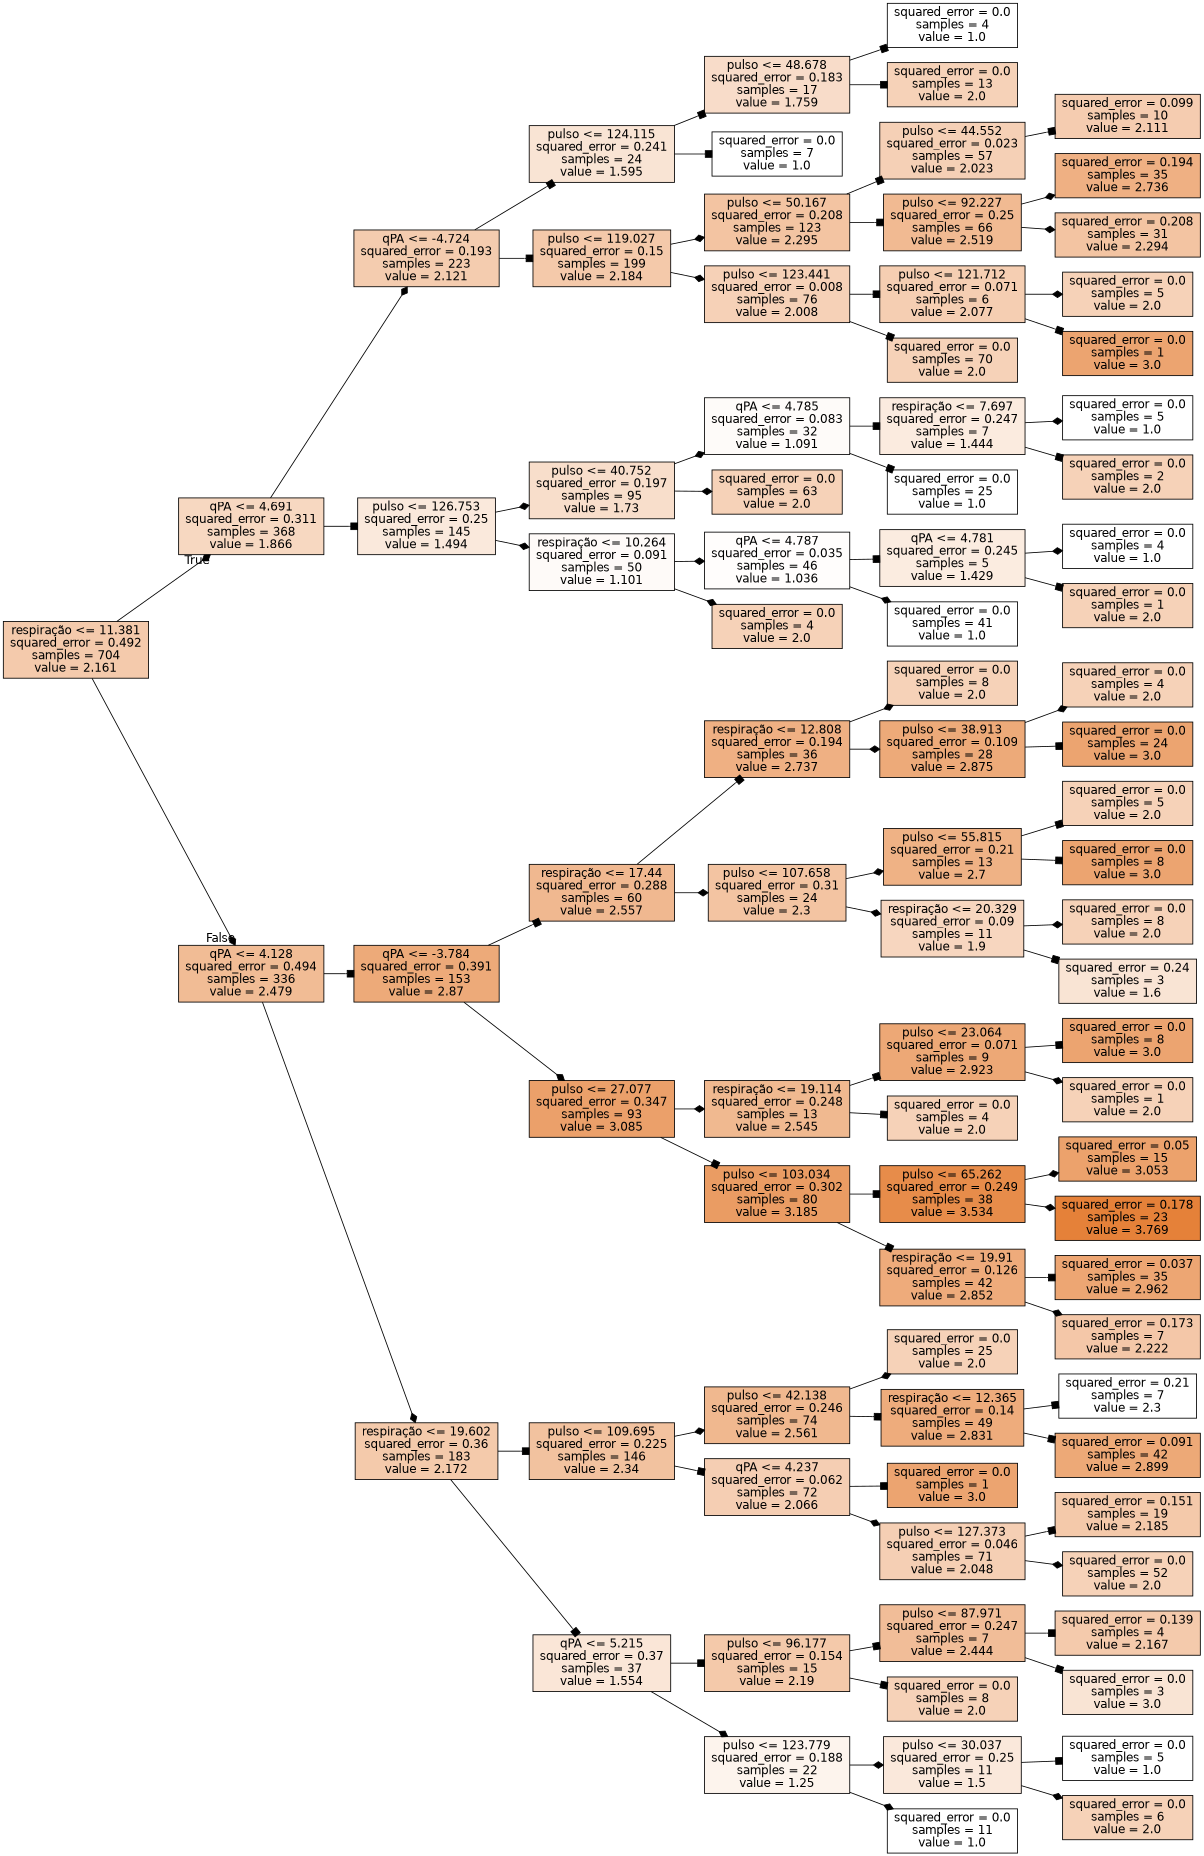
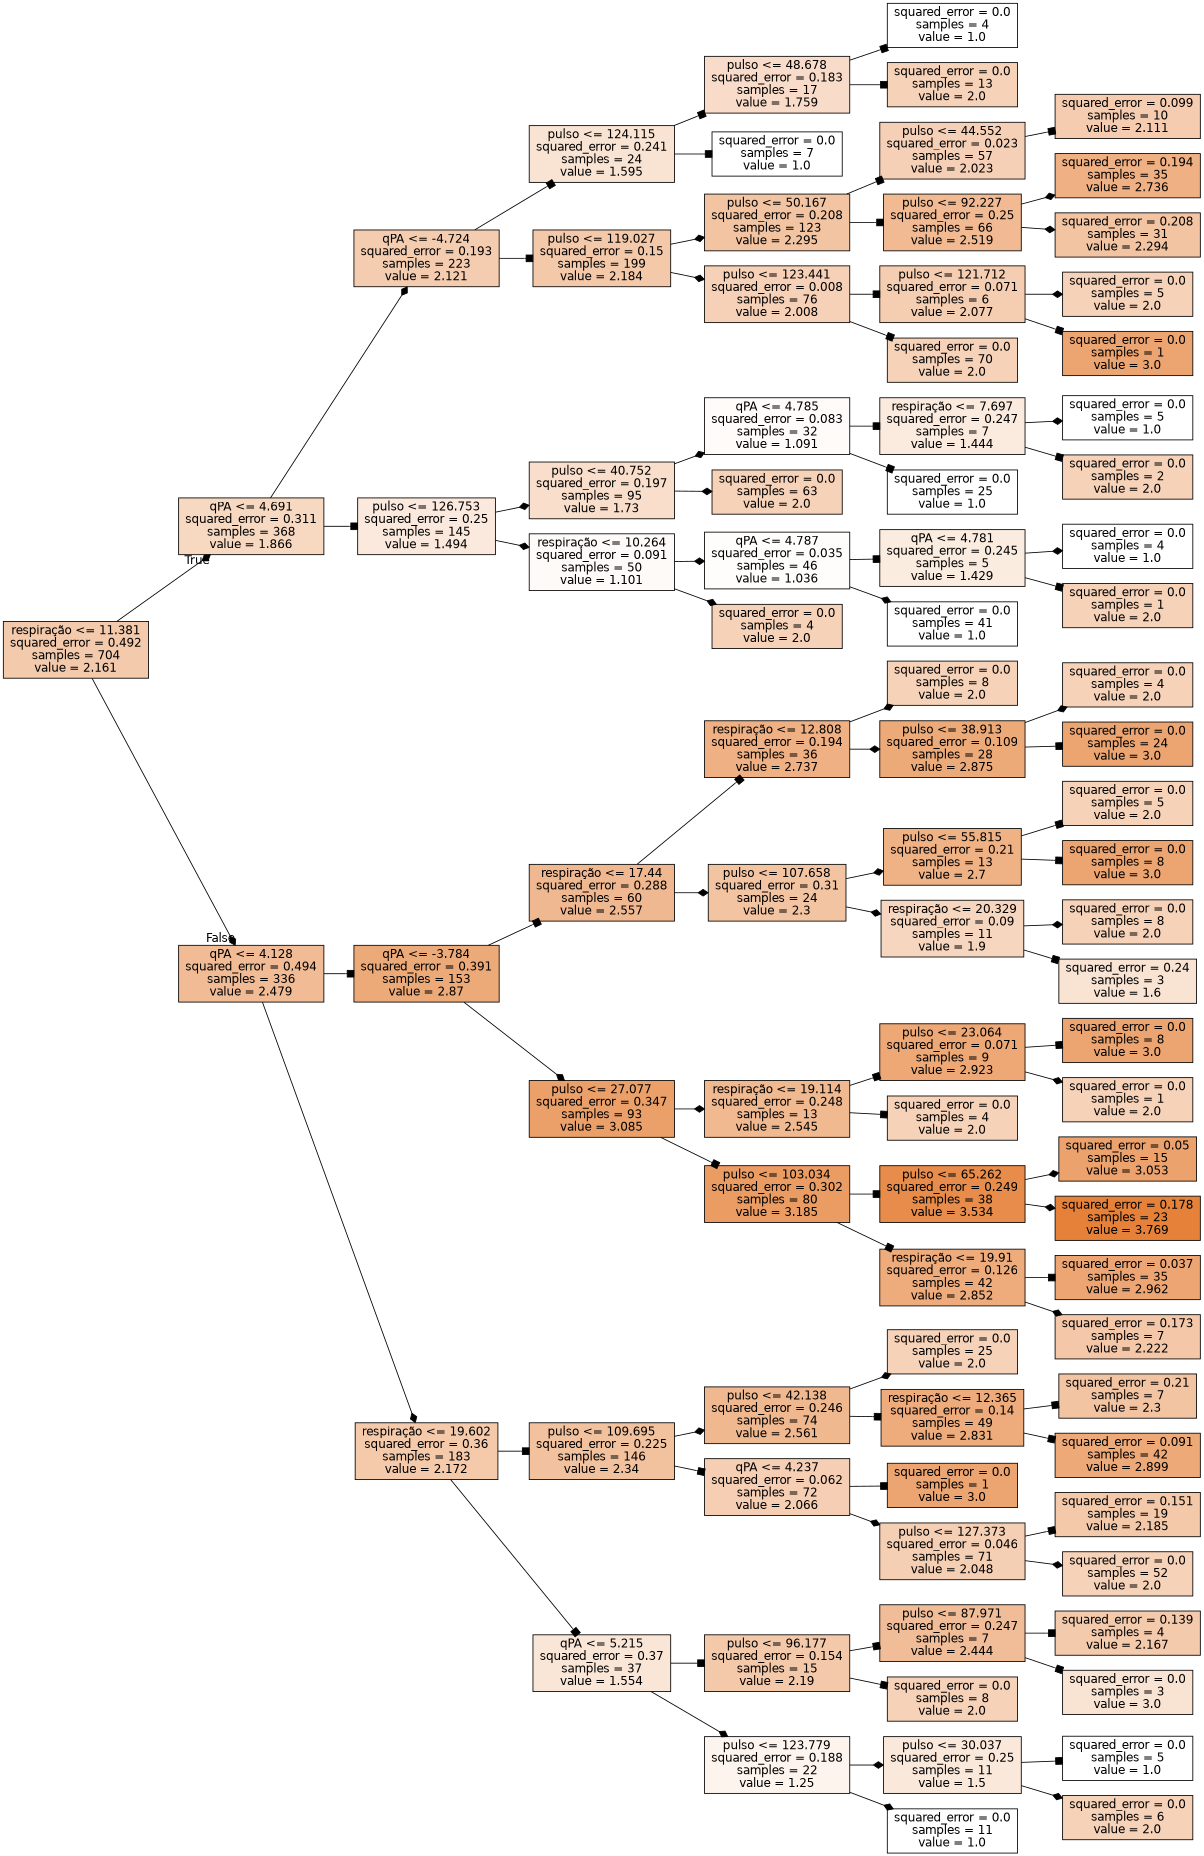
  digraph {
    rankdir=LR
    node [color=black fillcolor="#f6d2b8" fontname=helvetica shape=box style=filled]
    edge [arrowhead=box fontname=helvetica]
    n1 [fillcolor="#f4caac" label="respiração <= 11.381\nsquared_error = 0.492\nsamples = 704\nvalue = 2.161"]
    n2 [fillcolor="#f7d8c1" label="qPA <= 4.691\nsquared_error = 0.311\nsamples = 368\nvalue = 1.866"]
    n3 [fillcolor="#f1bc95" label="qPA <= 4.128\nsquared_error = 0.494\nsamples = 336\nvalue = 2.479"]
    n4 [fillcolor="#f4ccaf" label="qPA <= -4.724\nsquared_error = 0.193\nsamples = 223\nvalue = 2.121"]
    n5 [fillcolor="#fae9dc" label="pulso <= 126.753\nsquared_error = 0.25\nsamples = 145\nvalue = 1.494"]
    n6 [fillcolor="#edaa79" label="qPA <= -3.784\nsquared_error = 0.391\nsamples = 153\nvalue = 2.87"]
    n7 [fillcolor="#f4caab" label="respiração <= 19.602\nsquared_error = 0.36\nsamples = 183\nvalue = 2.172"]
    n8 [fillcolor="#f9e4d4" label="pulso <= 124.115\nsquared_error = 0.241\nsamples = 24\nvalue = 1.595"]
    n9 [fillcolor="#f4c9aa" label="pulso <= 119.027\nsquared_error = 0.15\nsamples = 199\nvalue = 2.184"]
    n10 [fillcolor="#f8decb" label="pulso <= 40.752\nsquared_error = 0.197\nsamples = 95\nvalue = 1.73"]
    n11 [fillcolor="#fefaf8" label="respiração <= 10.264\nsquared_error = 0.091\nsamples = 50\nvalue = 1.101"]
    n12 [fillcolor="#f8dcc9" label="pulso <= 48.678\nsquared_error = 0.183\nsamples = 17\nvalue = 1.759"]
    n13 [fillcolor="#ffffff" label="squared_error = 0.0\nsamples = 7\nvalue = 1.0"]
    n14 [fillcolor="#f3c4a2" label="pulso <= 50.167\nsquared_error = 0.208\nsamples = 123\nvalue = 2.295"]
    n15 [fillcolor="#f6d1b7" label="pulso <= 123.441\nsquared_error = 0.008\nsamples = 76\nvalue = 2.008"]
    n16 [fillcolor="#ffffff" label="squared_error = 0.0\nsamples = 4\nvalue = 1.0"]
    n17 [label="squared_error = 0.0\nsamples = 13\nvalue = 2.0"]
    n18 [fillcolor="#f5d0b6" label="pulso <= 44.552\nsquared_error = 0.023\nsamples = 57\nvalue = 2.023"]
    n19 [fillcolor="#f1ba92" label="pulso <= 92.227\nsquared_error = 0.25\nsamples = 66\nvalue = 2.519"]
    n20 [fillcolor="#f5ceb2" label="pulso <= 121.712\nsquared_error = 0.071\nsamples = 6\nvalue = 2.077"]
    n21 [label="squared_error = 0.0\nsamples = 70\nvalue = 2.0"]
    n22 [fillcolor="#f5ccb0" label="squared_error = 0.099\nsamples = 10\nvalue = 2.111"]
    n23 [fillcolor="#efb083" label="squared_error = 0.194\nsamples = 35\nvalue = 2.736"]
    n24 [fillcolor="#f3c4a2" label="squared_error = 0.208\nsamples = 31\nvalue = 2.294"]
    n25 [label="squared_error = 0.0\nsamples = 5\nvalue = 2.0"]
    n26 [fillcolor="#eca470" label="squared_error = 0.0\nsamples = 1\nvalue = 3.0"]
    n27 [fillcolor="#fefbf9" label="qPA <= 4.785\nsquared_error = 0.083\nsamples = 32\nvalue = 1.091"]
    n28 [label="squared_error = 0.0\nsamples = 63\nvalue = 2.0"]
    n29 [fillcolor="#fffdfc" label="qPA <= 4.787\nsquared_error = 0.035\nsamples = 46\nvalue = 1.036"]
    n30 [label="squared_error = 0.0\nsamples = 4\nvalue = 2.0"]
    n31 [fillcolor="#fbebdf" label="respiração <= 7.697\nsquared_error = 0.247\nsamples = 7\nvalue = 1.444"]
    n32 [fillcolor="#ffffff" label="squared_error = 0.0\nsamples = 25\nvalue = 1.0"]
    n33 [fillcolor="#ffffff" label="squared_error = 0.0\nsamples = 5\nvalue = 1.0"]
    n34 [label="squared_error = 0.0\nsamples = 2\nvalue = 2.0"]
    n35 [fillcolor="#fbece0" label="qPA <= 4.781\nsquared_error = 0.245\nsamples = 5\nvalue = 1.429"]
    n36 [fillcolor="#ffffff" label="squared_error = 0.0\nsamples = 41\nvalue = 1.0"]
    n37 [fillcolor="#ffffff" label="squared_error = 0.0\nsamples = 4\nvalue = 1.0"]
    n38 [label="squared_error = 0.0\nsamples = 1\nvalue = 2.0"]
    n39 [fillcolor="#f0b890" label="respiração <= 17.44\nsquared_error = 0.288\nsamples = 60\nvalue = 2.557"]
    n40 [fillcolor="#eba06a" label="pulso <= 27.077\nsquared_error = 0.347\nsamples = 93\nvalue = 3.085"]
    n41 [fillcolor="#f2c29f" label="pulso <= 109.695\nsquared_error = 0.225\nsamples = 146\nvalue = 2.34"]
    n42 [fillcolor="#fae6d7" label="qPA <= 5.215\nsquared_error = 0.37\nsamples = 37\nvalue = 1.554"]
    n43 [fillcolor="#efb083" label="respiração <= 12.808\nsquared_error = 0.194\nsamples = 36\nvalue = 2.737"]
    n44 [fillcolor="#f3c4a2" label="pulso <= 107.658\nsquared_error = 0.31\nsamples = 24\nvalue = 2.3"]
    n45 [fillcolor="#f0b990" label="respiração <= 19.114\nsquared_error = 0.248\nsamples = 13\nvalue = 2.545"]
    n46 [fillcolor="#ea9c63" label="pulso <= 103.034\nsquared_error = 0.302\nsamples = 80\nvalue = 3.185"]
    n47 [label="squared_error = 0.0\nsamples = 8\nvalue = 2.0"]
    n48 [fillcolor="#edaa79" label="pulso <= 38.913\nsquared_error = 0.109\nsamples = 28\nvalue = 2.875"]
    n49 [fillcolor="#efb285" label="pulso <= 55.815\nsquared_error = 0.21\nsamples = 13\nvalue = 2.7"]
    n50 [fillcolor="#f7d6bf" label="respiração <= 20.329\nsquared_error = 0.09\nsamples = 11\nvalue = 1.9"]
    n51 [label="squared_error = 0.0\nsamples = 4\nvalue = 2.0"]
    n52 [fillcolor="#eca470" label="squared_error = 0.0\nsamples = 24\nvalue = 3.0"]
    n53 [label="squared_error = 0.0\nsamples = 5\nvalue = 2.0"]
    n54 [fillcolor="#eca470" label="squared_error = 0.0\nsamples = 8\nvalue = 3.0"]
    n55 [label="squared_error = 0.0\nsamples = 8\nvalue = 2.0"]
    n56 [fillcolor="#f9e4d4" label="squared_error = 0.24\nsamples = 3\nvalue = 1.6"]
    n57 [fillcolor="#eda876" label="pulso <= 23.064\nsquared_error = 0.071\nsamples = 9\nvalue = 2.923"]
    n58 [label="squared_error = 0.0\nsamples = 4\nvalue = 2.0"]
    n59 [fillcolor="#e78c4a" label="pulso <= 65.262\nsquared_error = 0.249\nsamples = 38\nvalue = 3.534"]
    n60 [fillcolor="#eeab7b" label="respiração <= 19.91\nsquared_error = 0.126\nsamples = 42\nvalue = 2.852"]
    n61 [fillcolor="#eca470" label="squared_error = 0.0\nsamples = 8\nvalue = 3.0"]
    n62 [label="squared_error = 0.0\nsamples = 1\nvalue = 2.0"]
    n63 [fillcolor="#eca26c" label="squared_error = 0.05\nsamples = 15\nvalue = 3.053"]
    n64 [fillcolor="#e58139" label="squared_error = 0.178\nsamples = 23\nvalue = 3.769"]
    n65 [fillcolor="#eda673" label="squared_error = 0.037\nsamples = 35\nvalue = 2.962"]
    n66 [fillcolor="#f4c7a8" label="squared_error = 0.173\nsamples = 7\nvalue = 2.222"]
    n67 [fillcolor="#f0b88f" label="pulso <= 42.138\nsquared_error = 0.246\nsamples = 74\nvalue = 2.561"]
    n68 [fillcolor="#f5ceb3" label="qPA <= 4.237\nsquared_error = 0.062\nsamples = 72\nvalue = 2.066"]
    n69 [fillcolor="#f4c9aa" label="pulso <= 96.177\nsquared_error = 0.154\nsamples = 15\nvalue = 2.19"]
    n70 [fillcolor="#fdf4ed" label="pulso <= 123.779\nsquared_error = 0.188\nsamples = 22\nvalue = 1.25"]
    n71 [label="squared_error = 0.0\nsamples = 25\nvalue = 2.0"]
    n72 [fillcolor="#eeac7c" label="respiração <= 12.365\nsquared_error = 0.14\nsamples = 49\nvalue = 2.831"]
    n73 [fillcolor="#eca470" label="squared_error = 0.0\nsamples = 1\nvalue = 3.0"]
    n74 [fillcolor="#f5cfb4" label="pulso <= 127.373\nsquared_error = 0.046\nsamples = 71\nvalue = 2.048"]
-   n75 [fillcolor="#ffffff" label="squared_error = 0.21\nsamples = 7\nvalue = 2.3"]
+   n75 [fillcolor="#f3c4a2" label="squared_error = 0.21\nsamples = 7\nvalue = 2.3"]
    n76 [fillcolor="#eda977" label="squared_error = 0.091\nsamples = 42\nvalue = 2.899"]
    n77 [fillcolor="#f4c9aa" label="squared_error = 0.151\nsamples = 19\nvalue = 2.185"]
    n78 [label="squared_error = 0.0\nsamples = 52\nvalue = 2.0"]
    n79 [fillcolor="#f1bd98" label="pulso <= 87.971\nsquared_error = 0.247\nsamples = 7\nvalue = 2.444"]
    n80 [label="squared_error = 0.0\nsamples = 8\nvalue = 2.0"]
    n81 [fillcolor="#fae8db" label="pulso <= 30.037\nsquared_error = 0.25\nsamples = 11\nvalue = 1.5"]
    n82 [fillcolor="#ffffff" label="squared_error = 0.0\nsamples = 11\nvalue = 1.0"]
    n83 [fillcolor="#f4caac" label="squared_error = 0.139\nsamples = 4\nvalue = 2.167"]
    n84 [fillcolor="#f9e4d4" label="squared_error = 0.0\nsamples = 3\nvalue = 3.0"]
    n85 [fillcolor="#ffffff" label="squared_error = 0.0\nsamples = 5\nvalue = 1.0"]
    n86 [label="squared_error = 0.0\nsamples = 6\nvalue = 2.0"]
    n1 -> n2 [arrowhead=diamond headlabel=True labelangle=45 labeldistance=2.5]
    n1 -> n3 [arrowhead=diamond headlabel=False labelangle=-45 labeldistance=2.5]
    n2 -> n4 [arrowhead=diamond]
    n2 -> n5
    n3 -> n6
    n3 -> n7 [arrowhead=diamond]
    n4 -> n8
    n4 -> n9
    n5 -> n10 [arrowhead=diamond]
    n5 -> n11 [arrowhead=diamond]
    n6 -> n39
    n6 -> n40 [arrowhead=diamond]
    n7 -> n41
    n7 -> n42
    n8 -> n12
    n8 -> n13
    n9 -> n14 [arrowhead=diamond]
    n9 -> n15 [arrowhead=diamond]
    n10 -> n27 [arrowhead=diamond]
    n10 -> n28 [arrowhead=diamond]
    n11 -> n29 [arrowhead=diamond]
    n11 -> n30 [arrowhead=diamond]
    n12 -> n16
    n12 -> n17
    n14 -> n18
    n14 -> n19
    n15 -> n20
    n15 -> n21
    n18 -> n22
    n19 -> n23 [arrowhead=diamond]
    n19 -> n24 [arrowhead=diamond]
    n20 -> n25 [arrowhead=diamond]
    n20 -> n26
    n27 -> n31
    n27 -> n32
    n29 -> n35
    n29 -> n36 [arrowhead=diamond]
    n31 -> n33 [arrowhead=diamond]
    n31 -> n34
    n35 -> n37 [arrowhead=diamond]
    n35 -> n38
    n39 -> n43
    n39 -> n44 [arrowhead=diamond]
    n40 -> n45 [arrowhead=diamond]
    n40 -> n46
    n41 -> n67 [arrowhead=diamond]
    n41 -> n68
    n42 -> n69
    n42 -> n70 [arrowhead=diamond]
    n43 -> n47 [arrowhead=diamond]
    n43 -> n48 [arrowhead=diamond]
    n44 -> n49 [arrowhead=diamond]
    n44 -> n50 [arrowhead=diamond]
    n45 -> n57
    n45 -> n58
    n46 -> n59
    n46 -> n60
    n48 -> n51 [arrowhead=diamond]
    n48 -> n52
    n49 -> n53
    n49 -> n54
    n50 -> n55 [arrowhead=diamond]
    n50 -> n56
    n57 -> n61
    n57 -> n62 [arrowhead=diamond]
    n59 -> n63 [arrowhead=diamond]
    n59 -> n64 [arrowhead=diamond]
    n60 -> n65
    n60 -> n66 [arrowhead=diamond]
    n67 -> n71 [arrowhead=diamond]
    n67 -> n72
    n68 -> n73
    n68 -> n74 [arrowhead=diamond]
    n69 -> n79
    n69 -> n80
    n70 -> n81 [arrowhead=diamond]
    n70 -> n82 [arrowhead=diamond]
    n72 -> n75
    n72 -> n76
    n74 -> n77
    n74 -> n78 [arrowhead=diamond]
    n79 -> n83
    n79 -> n84
    n81 -> n85
    n81 -> n86 [arrowhead=diamond]
  }
